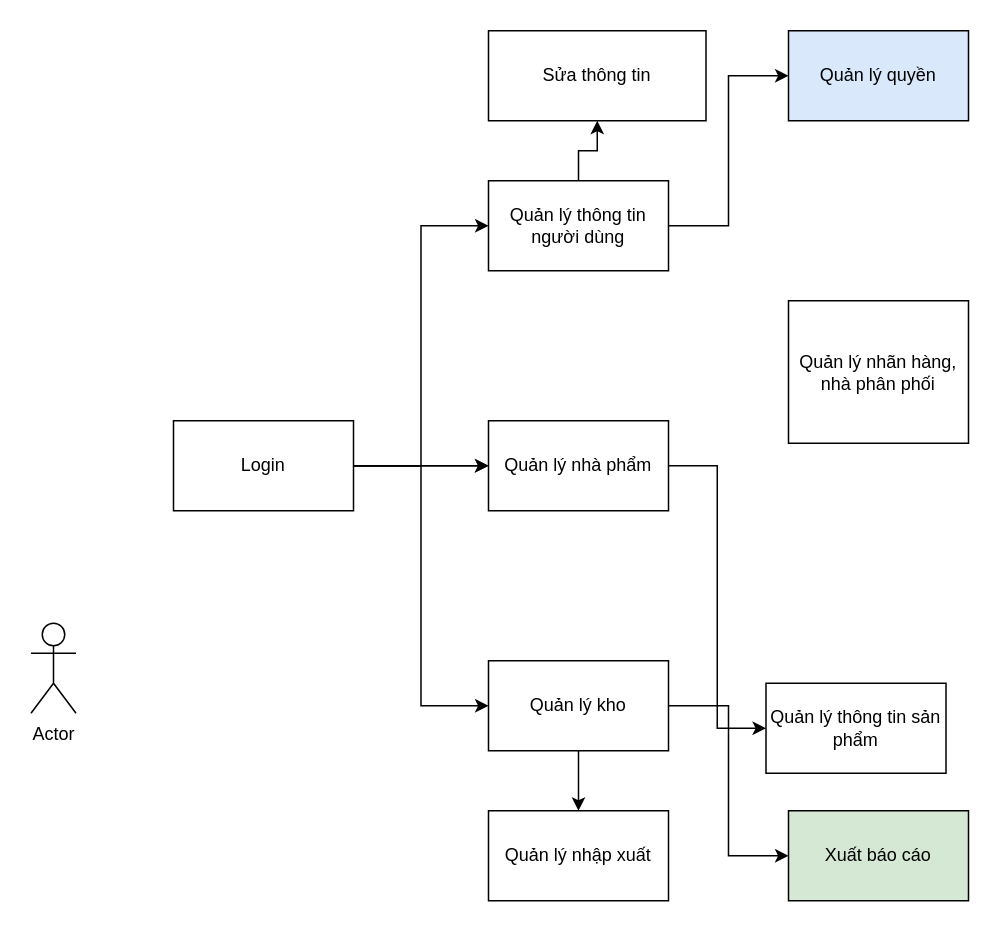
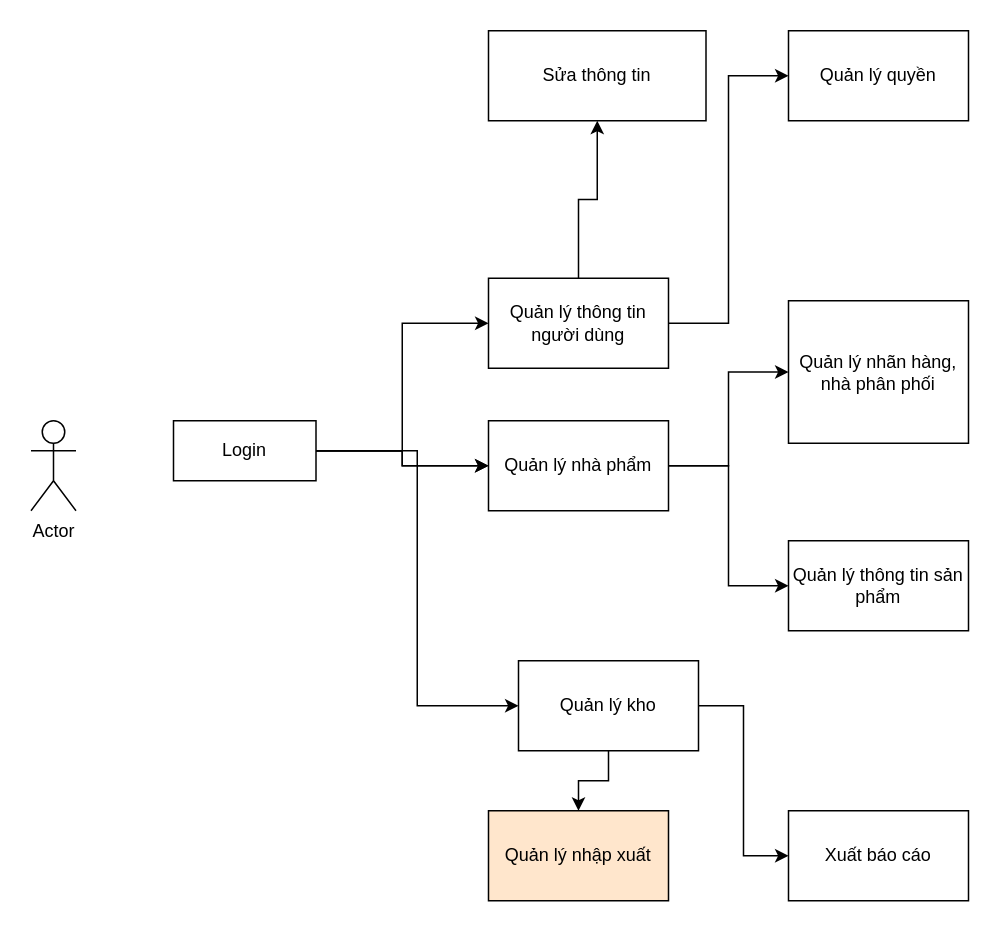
  <mxCell id="0" />
  <mxCell id="1" parent="0" />
- <mxCell id="2" value="Actor" style="shape=umlActor;verticalLabelPosition=bottom;labelBackgroundColor=#ffffff;verticalAlign=top;html=1;outlineConnect=0;" vertex="1" parent="1"><mxGeometry x="20" y="415" width="30" height="60" as="geometry" /></mxCell>
+ <mxCell id="2" value="Actor" style="shape=umlActor;verticalLabelPosition=bottom;labelBackgroundColor=#ffffff;verticalAlign=top;html=1;outlineConnect=0;" vertex="1" parent="1"><mxGeometry x="20" y="280" width="30" height="60" as="geometry" /></mxCell>
  <mxCell id="3" value="" style="edgeStyle=orthogonalEdgeStyle;rounded=0;orthogonalLoop=1;jettySize=auto;html=1;" edge="1" parent="1" source="7" target="10"><mxGeometry relative="1" as="geometry" /></mxCell>
  <mxCell id="4" value="" style="edgeStyle=orthogonalEdgeStyle;rounded=0;orthogonalLoop=1;jettySize=auto;html=1;" edge="1" parent="1" source="7" target="10"><mxGeometry relative="1" as="geometry" /></mxCell>
  <mxCell id="5" style="edgeStyle=orthogonalEdgeStyle;rounded=0;orthogonalLoop=1;jettySize=auto;html=1;entryX=0;entryY=0.5;entryDx=0;entryDy=0;" edge="1" parent="1" source="7" target="13"><mxGeometry relative="1" as="geometry" /></mxCell>
  <mxCell id="6" style="edgeStyle=orthogonalEdgeStyle;rounded=0;orthogonalLoop=1;jettySize=auto;html=1;entryX=0;entryY=0.5;entryDx=0;entryDy=0;" edge="1" parent="1" source="7" target="16"><mxGeometry relative="1" as="geometry" /></mxCell>
- <mxCell id="7" value="Login" style="rounded=0;whiteSpace=wrap;html=1;" vertex="1" parent="1"><mxGeometry x="115" y="280" width="120" height="60" as="geometry" /></mxCell>
+ <mxCell id="7" value="Login" style="rounded=0;whiteSpace=wrap;html=1;" vertex="1" parent="1"><mxGeometry x="115" y="280" width="95" height="40" as="geometry" /></mxCell>
+ <mxCell id="8" style="edgeStyle=orthogonalEdgeStyle;rounded=0;orthogonalLoop=1;jettySize=auto;html=1;entryX=0;entryY=0.5;entryDx=0;entryDy=0;" edge="1" parent="1" source="10" target="19"><mxGeometry relative="1" as="geometry" /></mxCell>
  <mxCell id="9" style="edgeStyle=orthogonalEdgeStyle;rounded=0;orthogonalLoop=1;jettySize=auto;html=1;entryX=0;entryY=0.5;entryDx=0;entryDy=0;" edge="1" parent="1" source="10" target="20"><mxGeometry relative="1" as="geometry" /></mxCell>
  <mxCell id="10" value="Quản lý nhà phẩm" style="rounded=0;whiteSpace=wrap;html=1;" vertex="1" parent="1"><mxGeometry x="325" y="280" width="120" height="60" as="geometry" /></mxCell>
  <mxCell id="11" style="edgeStyle=orthogonalEdgeStyle;rounded=0;orthogonalLoop=1;jettySize=auto;html=1;entryX=0;entryY=0.5;entryDx=0;entryDy=0;" edge="1" parent="1" source="13" target="17"><mxGeometry relative="1" as="geometry" /></mxCell>
  <mxCell id="12" style="edgeStyle=orthogonalEdgeStyle;rounded=0;orthogonalLoop=1;jettySize=auto;html=1;" edge="1" parent="1" source="13" target="18"><mxGeometry relative="1" as="geometry" /></mxCell>
- <mxCell id="13" value="Quản lý thông tin người dùng" style="rounded=0;whiteSpace=wrap;html=1;" vertex="1" parent="1"><mxGeometry x="325" y="120" width="120" height="60" as="geometry" /></mxCell>
+ <mxCell id="13" value="Quản lý thông tin người dùng" style="rounded=0;whiteSpace=wrap;html=1;" vertex="1" parent="1"><mxGeometry x="325" y="185" width="120" height="60" as="geometry" /></mxCell>
  <mxCell id="14" value="" style="edgeStyle=orthogonalEdgeStyle;rounded=0;orthogonalLoop=1;jettySize=auto;html=1;" edge="1" parent="1" source="16" target="21"><mxGeometry relative="1" as="geometry" /></mxCell>
  <mxCell id="15" style="edgeStyle=orthogonalEdgeStyle;rounded=0;orthogonalLoop=1;jettySize=auto;html=1;entryX=0;entryY=0.5;entryDx=0;entryDy=0;entryPerimeter=0;" edge="1" parent="1" source="16" target="22"><mxGeometry relative="1" as="geometry" /></mxCell>
- <mxCell id="16" value="Quản lý kho" style="rounded=0;whiteSpace=wrap;html=1;" vertex="1" parent="1"><mxGeometry x="325" y="440" width="120" height="60" as="geometry" /></mxCell>
- <mxCell id="17" value="Quản lý quyền" style="rounded=0;whiteSpace=wrap;html=1;fillColor=#dae8fc;" vertex="1" parent="1"><mxGeometry x="525" y="20" width="120" height="60" as="geometry" /></mxCell>
+ <mxCell id="16" value="Quản lý kho" style="rounded=0;whiteSpace=wrap;html=1;" vertex="1" parent="1"><mxGeometry x="345" y="440" width="120" height="60" as="geometry" /></mxCell>
+ <mxCell id="17" value="Quản lý quyền" style="rounded=0;whiteSpace=wrap;html=1;" vertex="1" parent="1"><mxGeometry x="525" y="20" width="120" height="60" as="geometry" /></mxCell>
  <mxCell id="18" value="Sửa thông tin" style="rounded=0;whiteSpace=wrap;html=1;" vertex="1" parent="1"><mxGeometry x="325" y="20" width="145" height="60" as="geometry" /></mxCell>
  <mxCell id="19" value="Quản lý nhãn hàng, nhà phân phối" style="rounded=0;whiteSpace=wrap;html=1;" vertex="1" parent="1"><mxGeometry x="525" y="200" width="120" height="95" as="geometry" /></mxCell>
- <mxCell id="20" value="Quản lý thông tin sản phẩm" style="rounded=0;whiteSpace=wrap;html=1;" vertex="1" parent="1"><mxGeometry x="510" y="455" width="120" height="60" as="geometry" /></mxCell>
- <mxCell id="21" value="Quản lý nhập xuất" style="rounded=0;whiteSpace=wrap;html=1;" vertex="1" parent="1"><mxGeometry x="325" y="540" width="120" height="60" as="geometry" /></mxCell>
- <mxCell id="22" value="Xuất báo cáo" style="rounded=0;whiteSpace=wrap;html=1;fillColor=#d5e8d4;" vertex="1" parent="1"><mxGeometry x="525" y="540" width="120" height="60" as="geometry" /></mxCell>
+ <mxCell id="20" value="Quản lý thông tin sản phẩm" style="rounded=0;whiteSpace=wrap;html=1;" vertex="1" parent="1"><mxGeometry x="525" y="360" width="120" height="60" as="geometry" /></mxCell>
+ <mxCell id="21" value="Quản lý nhập xuất" style="rounded=0;whiteSpace=wrap;html=1;fillColor=#ffe6cc;" vertex="1" parent="1"><mxGeometry x="325" y="540" width="120" height="60" as="geometry" /></mxCell>
+ <mxCell id="22" value="Xuất báo cáo" style="rounded=0;whiteSpace=wrap;html=1;" vertex="1" parent="1"><mxGeometry x="525" y="540" width="120" height="60" as="geometry" /></mxCell>
